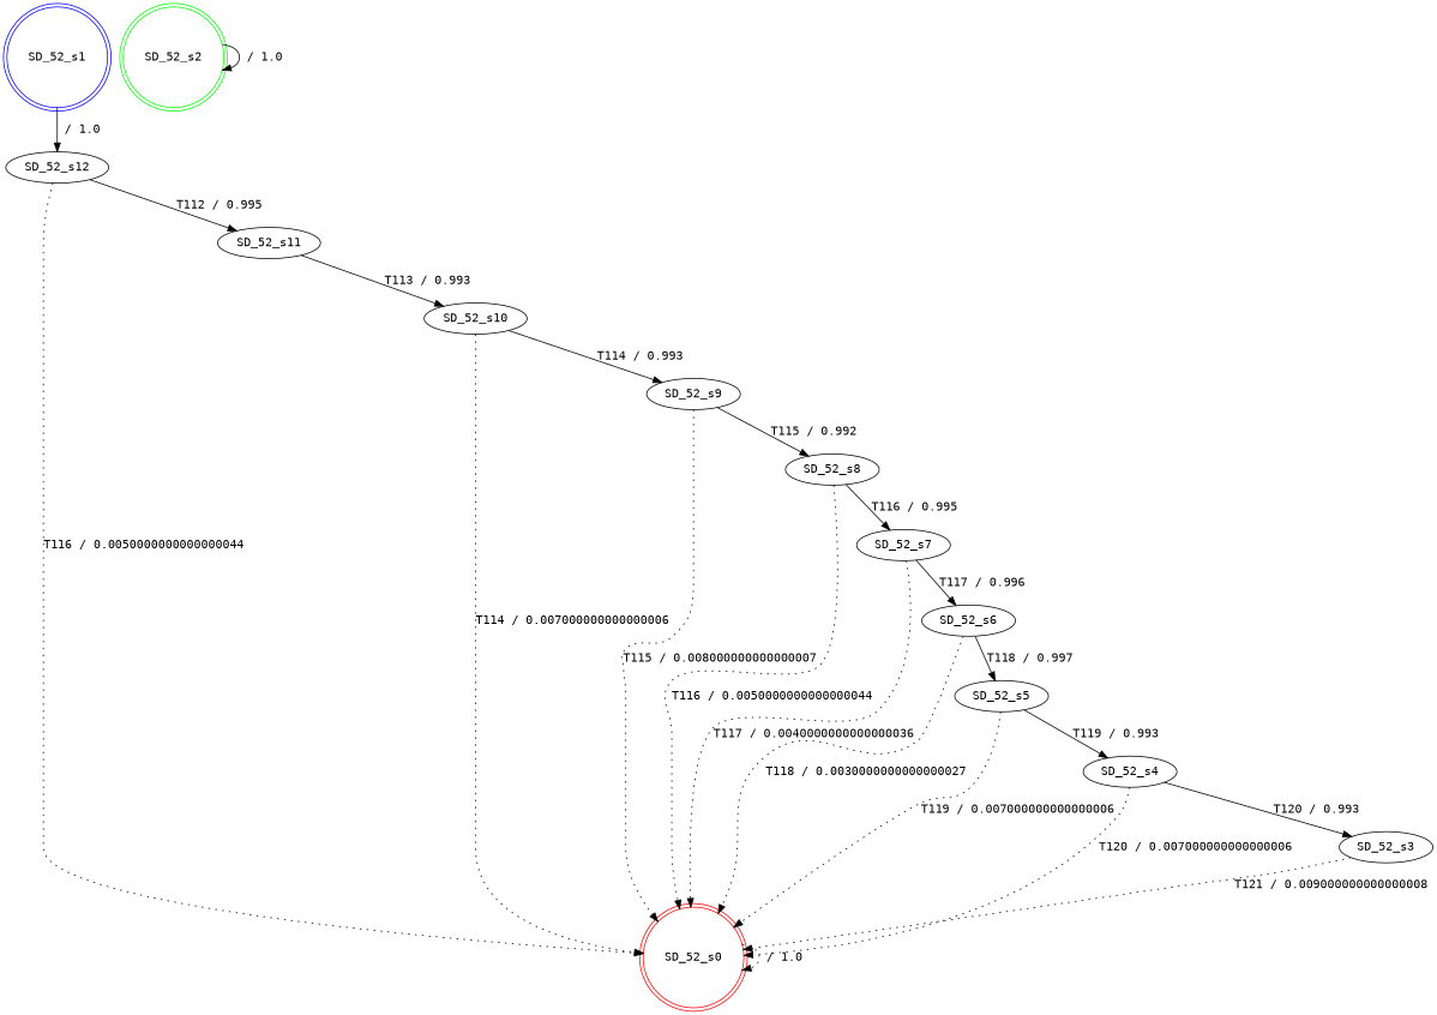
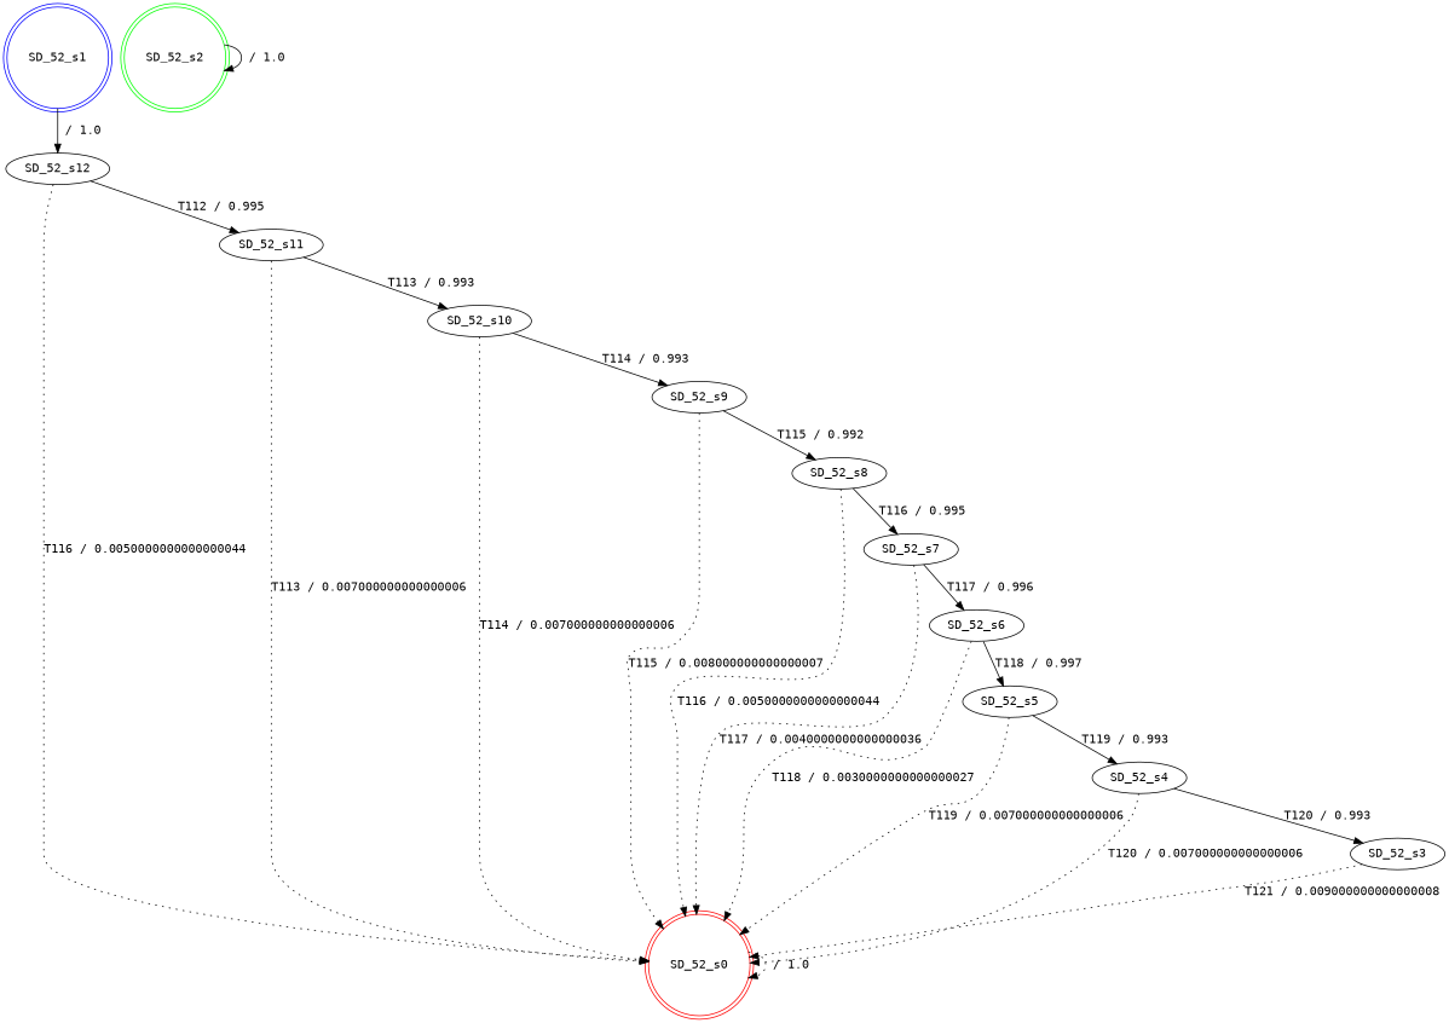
  digraph {
    fontname="DejaVu Sans Mono"
    node [fontname="DejaVu Sans Mono"]
    edge [fontname="DejaVu Sans Mono"]
    n1 [color=red label=SD_52_s0 shape=doublecircle]
    n2 [color=blue label=SD_52_s1 shape=doublecircle]
    n3 [label=SD_52_s12]
    n4 [label=SD_52_s11]
    n5 [color=green label=SD_52_s2 shape=doublecircle]
    n6 [label=SD_52_s3]
    n7 [label=SD_52_s4]
    n8 [label=SD_52_s5]
    n9 [label=SD_52_s6]
    n10 [label=SD_52_s7]
    n11 [label=SD_52_s8]
    n12 [label=SD_52_s9]
    n13 [label=SD_52_s10]
    n1 -> n1 [label=" / 1.0" style=dotted]
    n2 -> n3 [label=" / 1.0"]
    n3 -> n1 [label="T116 / 0.0050000000000000044" style=dotted]
    n3 -> n4 [label="T112 / 0.995"]
+   n4 -> n1 [label="T113 / 0.007000000000000006" style=dotted]
    n4 -> n13 [label="T113 / 0.993"]
    n5 -> n5 [label=" / 1.0"]
    n6 -> n1 [label="T121 / 0.009000000000000008" style=dotted]
    n7 -> n1 [label="T120 / 0.007000000000000006" style=dotted]
    n7 -> n6 [label="T120 / 0.993"]
    n8 -> n1 [label="T119 / 0.007000000000000006" style=dotted]
    n8 -> n7 [label="T119 / 0.993"]
    n9 -> n1 [label="T118 / 0.0030000000000000027" style=dotted]
    n9 -> n8 [label="T118 / 0.997"]
    n10 -> n1 [label="T117 / 0.0040000000000000036" style=dotted]
    n10 -> n9 [label="T117 / 0.996"]
    n11 -> n1 [label="T116 / 0.0050000000000000044" style=dotted]
    n11 -> n10 [label="T116 / 0.995"]
    n12 -> n1 [label="T115 / 0.008000000000000007" style=dotted]
    n12 -> n11 [label="T115 / 0.992"]
    n13 -> n1 [label="T114 / 0.007000000000000006" style=dotted]
    n13 -> n12 [label="T114 / 0.993"]
  }
